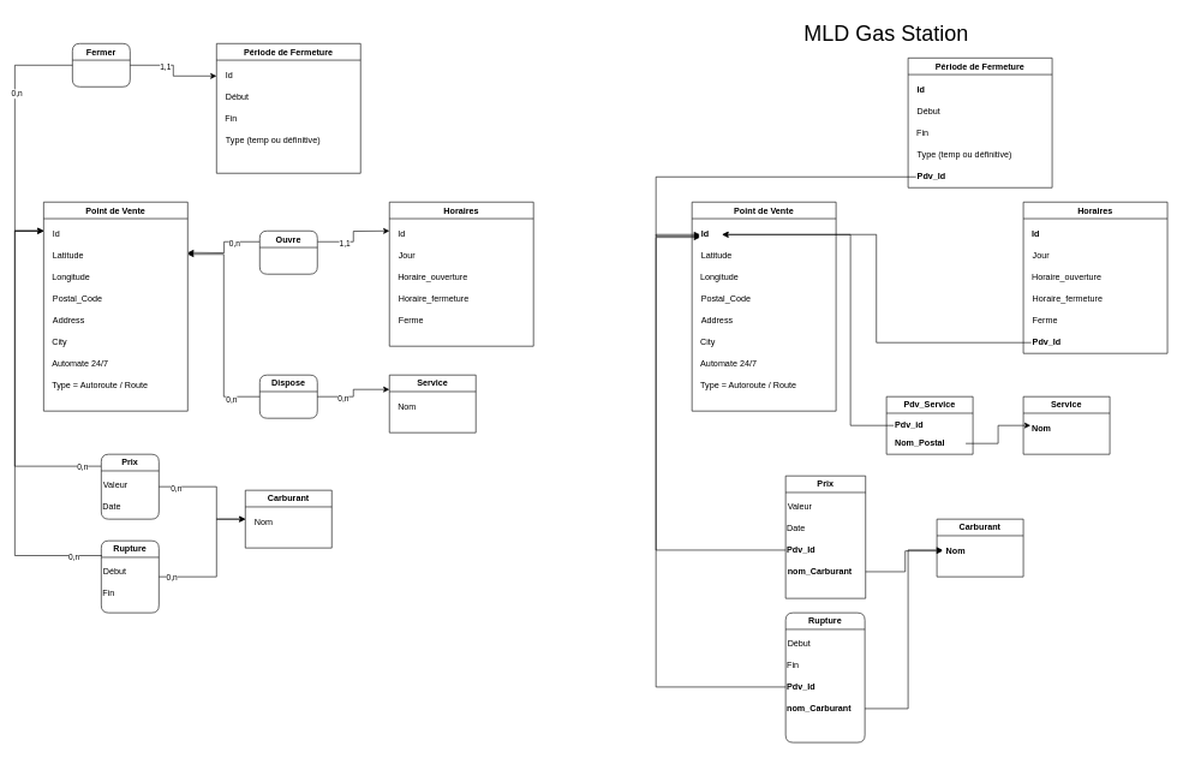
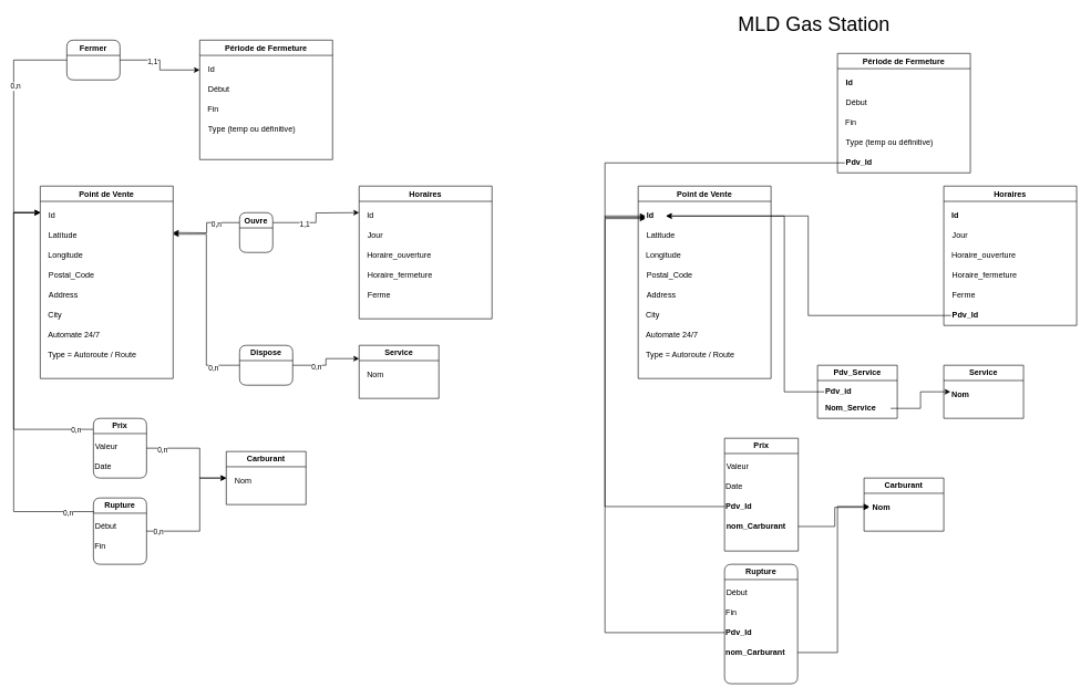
  <mxCell id="0" />
  <mxCell id="1" parent="0" />
  <mxCell id="2" value="Point de Vente" style="swimlane;whiteSpace=wrap;html=1;" vertex="1" parent="1"><mxGeometry x="60" y="280" width="200" height="290" as="geometry" /></mxCell>
  <mxCell id="3" value="&lt;div align=&quot;left&quot;&gt;Latitude&lt;/div&gt;" style="text;html=1;align=left;verticalAlign=middle;resizable=0;points=[];autosize=1;strokeColor=none;fillColor=none;" vertex="1" parent="2"><mxGeometry x="11" y="60" width="70" height="30" as="geometry" /></mxCell>
  <mxCell id="4" value="Longitude" style="text;html=1;align=left;verticalAlign=middle;resizable=0;points=[];autosize=1;strokeColor=none;fillColor=none;" vertex="1" parent="2"><mxGeometry x="10" y="90" width="80" height="30" as="geometry" /></mxCell>
  <mxCell id="5" value="Postal_Code" style="text;html=1;align=left;verticalAlign=middle;resizable=0;points=[];autosize=1;strokeColor=none;fillColor=none;" vertex="1" parent="2"><mxGeometry x="11" y="120" width="90" height="30" as="geometry" /></mxCell>
  <mxCell id="6" value="Address" style="text;html=1;align=left;verticalAlign=middle;resizable=0;points=[];autosize=1;strokeColor=none;fillColor=none;" vertex="1" parent="2"><mxGeometry x="11" y="150" width="70" height="30" as="geometry" /></mxCell>
  <mxCell id="7" value="City" style="text;html=1;align=left;verticalAlign=middle;resizable=0;points=[];autosize=1;strokeColor=none;fillColor=none;" vertex="1" parent="2"><mxGeometry x="10" y="180" width="40" height="30" as="geometry" /></mxCell>
  <mxCell id="8" value="Automate 24/7" style="text;html=1;align=left;verticalAlign=middle;resizable=0;points=[];autosize=1;strokeColor=none;fillColor=none;" vertex="1" parent="2"><mxGeometry x="10" y="210" width="100" height="30" as="geometry" /></mxCell>
  <mxCell id="9" value="&lt;div&gt;Type = Autoroute / Route&lt;/div&gt;" style="text;html=1;align=left;verticalAlign=middle;resizable=0;points=[];autosize=1;strokeColor=none;fillColor=none;" vertex="1" parent="2"><mxGeometry x="10" y="240" width="160" height="30" as="geometry" /></mxCell>
  <mxCell id="10" value="&lt;div align=&quot;left&quot;&gt;Id&lt;/div&gt;" style="text;html=1;align=left;verticalAlign=middle;resizable=0;points=[];autosize=1;strokeColor=none;fillColor=none;" vertex="1" parent="2"><mxGeometry x="11" y="30" width="30" height="30" as="geometry" /></mxCell>
  <mxCell id="11" value="Horaires" style="swimlane;whiteSpace=wrap;html=1;" vertex="1" parent="1"><mxGeometry x="540" y="280" width="200" height="200" as="geometry" /></mxCell>
  <mxCell id="12" value="Jour" style="text;html=1;align=left;verticalAlign=middle;resizable=0;points=[];autosize=1;strokeColor=none;fillColor=none;" vertex="1" parent="11"><mxGeometry x="11" y="60" width="50" height="30" as="geometry" /></mxCell>
  <mxCell id="13" value="Horaire_ouverture" style="text;html=1;align=left;verticalAlign=middle;resizable=0;points=[];autosize=1;strokeColor=none;fillColor=none;" vertex="1" parent="11"><mxGeometry x="10" y="90" width="120" height="30" as="geometry" /></mxCell>
  <mxCell id="14" value="Horaire_fermeture" style="text;html=1;align=left;verticalAlign=middle;resizable=0;points=[];autosize=1;strokeColor=none;fillColor=none;" vertex="1" parent="11"><mxGeometry x="11" y="120" width="120" height="30" as="geometry" /></mxCell>
  <mxCell id="15" value="Ferme" style="text;html=1;align=left;verticalAlign=middle;resizable=0;points=[];autosize=1;strokeColor=none;fillColor=none;" vertex="1" parent="11"><mxGeometry x="11" y="150" width="60" height="30" as="geometry" /></mxCell>
  <mxCell id="16" value="Id" style="text;html=1;align=left;verticalAlign=middle;resizable=0;points=[];autosize=1;strokeColor=none;fillColor=none;" vertex="1" parent="11"><mxGeometry x="10" y="30" width="30" height="30" as="geometry" /></mxCell>
  <mxCell id="17" value="Période de Fermeture" style="swimlane;whiteSpace=wrap;html=1;" vertex="1" parent="1"><mxGeometry x="300" y="60" width="200" height="180" as="geometry" /></mxCell>
  <mxCell id="18" value="Début" style="text;html=1;align=left;verticalAlign=middle;resizable=0;points=[];autosize=1;strokeColor=none;fillColor=none;" vertex="1" parent="17"><mxGeometry x="11" y="60" width="60" height="30" as="geometry" /></mxCell>
  <mxCell id="19" value="Fin" style="text;html=1;align=left;verticalAlign=middle;resizable=0;points=[];autosize=1;strokeColor=none;fillColor=none;" vertex="1" parent="17"><mxGeometry x="10" y="90" width="40" height="30" as="geometry" /></mxCell>
  <mxCell id="20" value="Type (temp ou définitive)" style="text;html=1;align=left;verticalAlign=middle;resizable=0;points=[];autosize=1;strokeColor=none;fillColor=none;" vertex="1" parent="17"><mxGeometry x="11" y="120" width="150" height="30" as="geometry" /></mxCell>
  <mxCell id="21" value="&lt;div align=&quot;left&quot;&gt;Id&lt;/div&gt;" style="text;html=1;align=left;verticalAlign=middle;resizable=0;points=[];autosize=1;strokeColor=none;fillColor=none;" vertex="1" parent="17"><mxGeometry x="11" y="30" width="30" height="30" as="geometry" /></mxCell>
  <mxCell id="22" style="edgeStyle=orthogonalEdgeStyle;rounded=0;orthogonalLoop=1;jettySize=auto;html=1;exitX=1;exitY=0.5;exitDx=0;exitDy=0;entryX=0;entryY=0.25;entryDx=0;entryDy=0;" edge="1" parent="1" source="26" target="17"><mxGeometry relative="1" as="geometry" /></mxCell>
  <mxCell id="23" value="1,1" style="edgeLabel;html=1;align=center;verticalAlign=middle;resizable=0;points=[];" vertex="1" connectable="0" parent="22"><mxGeometry x="-0.283" y="-2" relative="1" as="geometry"><mxPoint as="offset" /></mxGeometry></mxCell>
  <mxCell id="24" style="edgeStyle=orthogonalEdgeStyle;rounded=0;orthogonalLoop=1;jettySize=auto;html=1;exitX=0;exitY=0.5;exitDx=0;exitDy=0;" edge="1" parent="1" source="26"><mxGeometry relative="1" as="geometry"><mxPoint x="60" y="320" as="targetPoint" /><Array as="points"><mxPoint x="20" y="90" /><mxPoint x="20" y="320" /></Array></mxGeometry></mxCell>
  <mxCell id="25" value="0,n" style="edgeLabel;html=1;align=center;verticalAlign=middle;resizable=0;points=[];" vertex="1" connectable="0" parent="24"><mxGeometry x="-0.32" y="2" relative="1" as="geometry"><mxPoint as="offset" /></mxGeometry></mxCell>
  <mxCell id="26" value="Fermer" style="swimlane;whiteSpace=wrap;html=1;rounded=1;" vertex="1" parent="1"><mxGeometry x="100" y="60" width="80" height="60" as="geometry" /></mxCell>
  <mxCell id="27" value="Service" style="swimlane;whiteSpace=wrap;html=1;" vertex="1" parent="1"><mxGeometry x="540" y="520" width="120" height="80" as="geometry" /></mxCell>
  <mxCell id="28" value="Nom" style="text;html=1;align=left;verticalAlign=middle;resizable=0;points=[];autosize=1;strokeColor=none;fillColor=none;" vertex="1" parent="27"><mxGeometry x="10" y="30" width="50" height="30" as="geometry" /></mxCell>
  <mxCell id="29" style="edgeStyle=orthogonalEdgeStyle;rounded=0;orthogonalLoop=1;jettySize=auto;html=1;exitX=0;exitY=0.25;exitDx=0;exitDy=0;" edge="1" parent="1" source="33"><mxGeometry relative="1" as="geometry"><mxPoint x="260" y="350" as="targetPoint" /></mxGeometry></mxCell>
  <mxCell id="30" value="0,n" style="edgeLabel;html=1;align=center;verticalAlign=middle;resizable=0;points=[];" vertex="1" connectable="0" parent="29"><mxGeometry x="-0.37" y="1" relative="1" as="geometry"><mxPoint as="offset" /></mxGeometry></mxCell>
  <mxCell id="31" style="edgeStyle=orthogonalEdgeStyle;rounded=0;orthogonalLoop=1;jettySize=auto;html=1;exitX=1;exitY=0.25;exitDx=0;exitDy=0;" edge="1" parent="1" source="33"><mxGeometry relative="1" as="geometry"><mxPoint x="540" y="320" as="targetPoint" /></mxGeometry></mxCell>
  <mxCell id="32" value="1,1" style="edgeLabel;html=1;align=center;verticalAlign=middle;resizable=0;points=[];" vertex="1" connectable="0" parent="31"><mxGeometry x="-0.348" y="-1" relative="1" as="geometry"><mxPoint as="offset" /></mxGeometry></mxCell>
- <mxCell id="33" value="Ouvre" style="swimlane;whiteSpace=wrap;html=1;rounded=1;" vertex="1" parent="1"><mxGeometry x="360" y="320" width="80" height="60" as="geometry" /></mxCell>
+ <mxCell id="33" value="Ouvre" style="swimlane;whiteSpace=wrap;html=1;rounded=1;" vertex="1" parent="1"><mxGeometry x="360" y="320" width="50" height="60" as="geometry" /></mxCell>
  <mxCell id="34" style="edgeStyle=orthogonalEdgeStyle;rounded=0;orthogonalLoop=1;jettySize=auto;html=1;entryX=0;entryY=0.25;entryDx=0;entryDy=0;" edge="1" parent="1" source="38" target="27"><mxGeometry relative="1" as="geometry" /></mxCell>
  <mxCell id="35" value="0,n" style="edgeLabel;html=1;align=center;verticalAlign=middle;resizable=0;points=[];" vertex="1" connectable="0" parent="34"><mxGeometry x="-0.36" y="-2" relative="1" as="geometry"><mxPoint as="offset" /></mxGeometry></mxCell>
  <mxCell id="36" style="edgeStyle=orthogonalEdgeStyle;rounded=0;orthogonalLoop=1;jettySize=auto;html=1;exitX=0;exitY=0.5;exitDx=0;exitDy=0;entryX=1;entryY=0.25;entryDx=0;entryDy=0;" edge="1" parent="1" source="38" target="2"><mxGeometry relative="1" as="geometry" /></mxCell>
  <mxCell id="37" value="0,n" style="edgeLabel;html=1;align=center;verticalAlign=middle;resizable=0;points=[];" vertex="1" connectable="0" parent="36"><mxGeometry x="-0.734" y="3" relative="1" as="geometry"><mxPoint as="offset" /></mxGeometry></mxCell>
  <mxCell id="38" value="Dispose" style="swimlane;whiteSpace=wrap;html=1;rounded=1;" vertex="1" parent="1"><mxGeometry x="360" y="520" width="80" height="60" as="geometry" /></mxCell>
  <mxCell id="39" value="Carburant" style="swimlane;whiteSpace=wrap;html=1;" vertex="1" parent="1"><mxGeometry x="340" y="680" width="120" height="80" as="geometry" /></mxCell>
  <mxCell id="40" value="Nom" style="text;html=1;align=left;verticalAlign=middle;resizable=0;points=[];autosize=1;strokeColor=none;fillColor=none;" vertex="1" parent="39"><mxGeometry x="11" y="30" width="50" height="30" as="geometry" /></mxCell>
  <mxCell id="41" style="edgeStyle=orthogonalEdgeStyle;rounded=0;orthogonalLoop=1;jettySize=auto;html=1;entryX=0;entryY=0.5;entryDx=0;entryDy=0;" edge="1" parent="1" source="43" target="39"><mxGeometry relative="1" as="geometry"><Array as="points"><mxPoint x="300" y="675" /><mxPoint x="300" y="720" /></Array></mxGeometry></mxCell>
  <mxCell id="42" value="0,n" style="edgeLabel;html=1;align=center;verticalAlign=middle;resizable=0;points=[];" vertex="1" connectable="0" parent="41"><mxGeometry x="-0.726" y="-2" relative="1" as="geometry"><mxPoint as="offset" /></mxGeometry></mxCell>
  <mxCell id="43" value="Prix" style="swimlane;whiteSpace=wrap;html=1;rounded=1;startSize=23;" vertex="1" parent="1"><mxGeometry x="140" y="630" width="80" height="90" as="geometry" /></mxCell>
  <mxCell id="44" value="Date" style="text;html=1;align=left;verticalAlign=middle;resizable=0;points=[];autosize=1;strokeColor=none;fillColor=none;" vertex="1" parent="43"><mxGeometry y="58" width="50" height="30" as="geometry" /></mxCell>
  <mxCell id="45" value="Valeur" style="text;html=1;align=left;verticalAlign=middle;resizable=0;points=[];autosize=1;strokeColor=none;fillColor=none;" vertex="1" parent="43"><mxGeometry x="1" y="28" width="60" height="30" as="geometry" /></mxCell>
  <mxCell id="46" style="edgeStyle=orthogonalEdgeStyle;rounded=0;orthogonalLoop=1;jettySize=auto;html=1;" edge="1" parent="1" source="48"><mxGeometry relative="1" as="geometry"><mxPoint x="340" y="720" as="targetPoint" /><Array as="points"><mxPoint x="300" y="800" /><mxPoint x="300" y="720" /></Array></mxGeometry></mxCell>
  <mxCell id="47" value="0,n" style="edgeLabel;html=1;align=center;verticalAlign=middle;resizable=0;points=[];" vertex="1" connectable="0" parent="46"><mxGeometry x="-0.827" relative="1" as="geometry"><mxPoint as="offset" /></mxGeometry></mxCell>
  <mxCell id="48" value="Rupture" style="swimlane;whiteSpace=wrap;html=1;rounded=1;" vertex="1" parent="1"><mxGeometry x="140" y="750" width="80" height="100" as="geometry" /></mxCell>
  <mxCell id="49" value="Fin" style="text;html=1;align=left;verticalAlign=middle;resizable=0;points=[];autosize=1;strokeColor=none;fillColor=none;" vertex="1" parent="48"><mxGeometry y="58" width="40" height="30" as="geometry" /></mxCell>
  <mxCell id="50" value="Début" style="text;html=1;align=left;verticalAlign=middle;resizable=0;points=[];autosize=1;strokeColor=none;fillColor=none;" vertex="1" parent="48"><mxGeometry x="1" y="28" width="60" height="30" as="geometry" /></mxCell>
  <mxCell id="51" style="edgeStyle=orthogonalEdgeStyle;rounded=0;orthogonalLoop=1;jettySize=auto;html=1;exitX=0.01;exitY=0.206;exitDx=0;exitDy=0;exitPerimeter=0;" edge="1" parent="1" source="48"><mxGeometry relative="1" as="geometry"><mxPoint x="60" y="320" as="targetPoint" /><mxPoint x="130" y="800" as="sourcePoint" /><Array as="points"><mxPoint x="20" y="771" /><mxPoint x="20" y="320" /></Array></mxGeometry></mxCell>
  <mxCell id="52" value="0,n" style="edgeLabel;html=1;align=center;verticalAlign=middle;resizable=0;points=[];" vertex="1" connectable="0" parent="51"><mxGeometry x="-0.872" y="2" relative="1" as="geometry"><mxPoint as="offset" /></mxGeometry></mxCell>
  <mxCell id="53" style="edgeStyle=orthogonalEdgeStyle;rounded=0;orthogonalLoop=1;jettySize=auto;html=1;exitX=-0.005;exitY=0.184;exitDx=0;exitDy=0;exitPerimeter=0;" edge="1" parent="1" source="43"><mxGeometry relative="1" as="geometry"><mxPoint x="60" y="320" as="targetPoint" /><Array as="points"><mxPoint x="20" y="647" /><mxPoint x="20" y="320" /></Array></mxGeometry></mxCell>
  <mxCell id="54" value="0,n" style="edgeLabel;html=1;align=center;verticalAlign=middle;resizable=0;points=[];" vertex="1" connectable="0" parent="53"><mxGeometry x="-0.895" y="1" relative="1" as="geometry"><mxPoint as="offset" /></mxGeometry></mxCell>
  <mxCell id="55" value="Point de Vente" style="swimlane;whiteSpace=wrap;html=1;" vertex="1" parent="1"><mxGeometry x="960" y="280" width="200" height="290" as="geometry" /></mxCell>
  <mxCell id="56" value="&lt;div align=&quot;left&quot;&gt;Latitude&lt;/div&gt;" style="text;html=1;align=left;verticalAlign=middle;resizable=0;points=[];autosize=1;strokeColor=none;fillColor=none;" vertex="1" parent="55"><mxGeometry x="11" y="60" width="70" height="30" as="geometry" /></mxCell>
  <mxCell id="57" value="Longitude" style="text;html=1;align=left;verticalAlign=middle;resizable=0;points=[];autosize=1;strokeColor=none;fillColor=none;" vertex="1" parent="55"><mxGeometry x="10" y="90" width="80" height="30" as="geometry" /></mxCell>
  <mxCell id="58" value="Postal_Code" style="text;html=1;align=left;verticalAlign=middle;resizable=0;points=[];autosize=1;strokeColor=none;fillColor=none;" vertex="1" parent="55"><mxGeometry x="11" y="120" width="90" height="30" as="geometry" /></mxCell>
  <mxCell id="59" value="Address" style="text;html=1;align=left;verticalAlign=middle;resizable=0;points=[];autosize=1;strokeColor=none;fillColor=none;" vertex="1" parent="55"><mxGeometry x="11" y="150" width="70" height="30" as="geometry" /></mxCell>
  <mxCell id="60" value="City" style="text;html=1;align=left;verticalAlign=middle;resizable=0;points=[];autosize=1;strokeColor=none;fillColor=none;" vertex="1" parent="55"><mxGeometry x="10" y="180" width="40" height="30" as="geometry" /></mxCell>
  <mxCell id="61" value="Automate 24/7" style="text;html=1;align=left;verticalAlign=middle;resizable=0;points=[];autosize=1;strokeColor=none;fillColor=none;" vertex="1" parent="55"><mxGeometry x="10" y="210" width="100" height="30" as="geometry" /></mxCell>
  <mxCell id="62" value="&lt;div&gt;Type = Autoroute / Route&lt;/div&gt;" style="text;html=1;align=left;verticalAlign=middle;resizable=0;points=[];autosize=1;strokeColor=none;fillColor=none;" vertex="1" parent="55"><mxGeometry x="10" y="240" width="160" height="30" as="geometry" /></mxCell>
  <mxCell id="63" value="&lt;div align=&quot;left&quot;&gt;&lt;b&gt;Id&lt;/b&gt;&lt;/div&gt;" style="text;html=1;align=left;verticalAlign=middle;resizable=0;points=[];autosize=1;strokeColor=none;fillColor=none;" vertex="1" parent="55"><mxGeometry x="11" y="30" width="30" height="30" as="geometry" /></mxCell>
- <mxCell id="64" value="&lt;font style=&quot;font-size: 30px;&quot;&gt;MLD Gas Station&lt;/font&gt;" style="text;html=1;strokeColor=none;fillColor=none;align=center;verticalAlign=middle;whiteSpace=wrap;rounded=0;" vertex="1" parent="1"><mxGeometry x="1105" y="30" width="250" height="30" as="geometry" /></mxCell>
+ <mxCell id="64" value="&lt;font style=&quot;font-size: 30px;&quot;&gt;MLD Gas Station&lt;/font&gt;" style="text;html=1;strokeColor=none;fillColor=none;align=center;verticalAlign=middle;whiteSpace=wrap;rounded=0;" vertex="1" parent="1"><mxGeometry x="1100" y="20" width="250" height="30" as="geometry" /></mxCell>
  <mxCell id="65" value="Période de Fermeture" style="swimlane;whiteSpace=wrap;html=1;" vertex="1" parent="1"><mxGeometry x="1260" y="80" width="200" height="180" as="geometry" /></mxCell>
  <mxCell id="66" value="Début" style="text;html=1;align=left;verticalAlign=middle;resizable=0;points=[];autosize=1;strokeColor=none;fillColor=none;" vertex="1" parent="65"><mxGeometry x="11" y="60" width="60" height="30" as="geometry" /></mxCell>
  <mxCell id="67" value="Fin" style="text;html=1;align=left;verticalAlign=middle;resizable=0;points=[];autosize=1;strokeColor=none;fillColor=none;" vertex="1" parent="65"><mxGeometry x="10" y="90" width="40" height="30" as="geometry" /></mxCell>
  <mxCell id="68" value="Type (temp ou définitive)" style="text;html=1;align=left;verticalAlign=middle;resizable=0;points=[];autosize=1;strokeColor=none;fillColor=none;" vertex="1" parent="65"><mxGeometry x="11" y="120" width="150" height="30" as="geometry" /></mxCell>
  <mxCell id="69" value="&lt;div align=&quot;left&quot;&gt;&lt;b&gt;Id&lt;/b&gt;&lt;/div&gt;" style="text;html=1;align=left;verticalAlign=middle;resizable=0;points=[];autosize=1;strokeColor=none;fillColor=none;" vertex="1" parent="65"><mxGeometry x="11" y="30" width="30" height="30" as="geometry" /></mxCell>
  <mxCell id="70" value="&lt;b&gt;Pdv_Id&lt;/b&gt;" style="text;html=1;align=left;verticalAlign=middle;resizable=0;points=[];autosize=1;strokeColor=none;fillColor=none;" vertex="1" parent="65"><mxGeometry x="11" y="150" width="60" height="30" as="geometry" /></mxCell>
  <mxCell id="71" style="edgeStyle=orthogonalEdgeStyle;rounded=0;orthogonalLoop=1;jettySize=auto;html=1;" edge="1" parent="1" source="70" target="63"><mxGeometry relative="1" as="geometry"><Array as="points"><mxPoint x="910" y="245" /><mxPoint x="910" y="327" /></Array></mxGeometry></mxCell>
  <mxCell id="72" value="Horaires" style="swimlane;whiteSpace=wrap;html=1;" vertex="1" parent="1"><mxGeometry x="1420" y="280" width="200" height="210" as="geometry" /></mxCell>
  <mxCell id="73" value="Jour" style="text;html=1;align=left;verticalAlign=middle;resizable=0;points=[];autosize=1;strokeColor=none;fillColor=none;" vertex="1" parent="72"><mxGeometry x="11" y="60" width="50" height="30" as="geometry" /></mxCell>
  <mxCell id="74" value="Horaire_ouverture" style="text;html=1;align=left;verticalAlign=middle;resizable=0;points=[];autosize=1;strokeColor=none;fillColor=none;" vertex="1" parent="72"><mxGeometry x="10" y="90" width="120" height="30" as="geometry" /></mxCell>
  <mxCell id="75" value="Horaire_fermeture" style="text;html=1;align=left;verticalAlign=middle;resizable=0;points=[];autosize=1;strokeColor=none;fillColor=none;" vertex="1" parent="72"><mxGeometry x="11" y="120" width="120" height="30" as="geometry" /></mxCell>
  <mxCell id="76" value="Ferme" style="text;html=1;align=left;verticalAlign=middle;resizable=0;points=[];autosize=1;strokeColor=none;fillColor=none;" vertex="1" parent="72"><mxGeometry x="11" y="150" width="60" height="30" as="geometry" /></mxCell>
  <mxCell id="77" value="&lt;b&gt;Id&lt;/b&gt;" style="text;html=1;align=left;verticalAlign=middle;resizable=0;points=[];autosize=1;strokeColor=none;fillColor=none;" vertex="1" parent="72"><mxGeometry x="10" y="30" width="30" height="30" as="geometry" /></mxCell>
  <mxCell id="78" value="&lt;b&gt;Pdv_Id&lt;/b&gt;" style="text;html=1;align=left;verticalAlign=middle;resizable=0;points=[];autosize=1;strokeColor=none;fillColor=none;" vertex="1" parent="72"><mxGeometry x="11" y="180" width="60" height="30" as="geometry" /></mxCell>
  <mxCell id="79" style="edgeStyle=orthogonalEdgeStyle;rounded=0;orthogonalLoop=1;jettySize=auto;html=1;entryX=1.023;entryY=0.501;entryDx=0;entryDy=0;entryPerimeter=0;" edge="1" parent="1" source="78" target="63"><mxGeometry relative="1" as="geometry" /></mxCell>
  <mxCell id="80" value="Service" style="swimlane;whiteSpace=wrap;html=1;" vertex="1" parent="1"><mxGeometry x="1420" y="550" width="120" height="80" as="geometry" /></mxCell>
  <mxCell id="81" value="&lt;b&gt;Nom&lt;/b&gt;" style="text;html=1;align=left;verticalAlign=middle;resizable=0;points=[];autosize=1;strokeColor=none;fillColor=none;" vertex="1" parent="80"><mxGeometry x="10" y="30" width="50" height="30" as="geometry" /></mxCell>
  <mxCell id="82" value="Pdv_Service" style="swimlane;whiteSpace=wrap;html=1;" vertex="1" parent="1"><mxGeometry x="1230" y="550" width="120" height="80" as="geometry" /></mxCell>
  <mxCell id="83" value="&lt;b&gt;Pdv_id&lt;/b&gt;" style="text;html=1;align=left;verticalAlign=middle;resizable=0;points=[];autosize=1;strokeColor=none;fillColor=none;" vertex="1" parent="82"><mxGeometry x="10" y="25" width="60" height="30" as="geometry" /></mxCell>
- <mxCell id="84" value="&lt;b&gt;Nom_Postal&lt;/b&gt;" style="text;html=1;align=left;verticalAlign=middle;resizable=0;points=[];autosize=1;strokeColor=none;fillColor=none;" vertex="1" parent="82"><mxGeometry x="10" y="50" width="100" height="30" as="geometry" /></mxCell>
+ <mxCell id="84" value="&lt;b&gt;Nom_Service&lt;/b&gt;" style="text;html=1;align=left;verticalAlign=middle;resizable=0;points=[];autosize=1;strokeColor=none;fillColor=none;" vertex="1" parent="82"><mxGeometry x="10" y="50" width="100" height="30" as="geometry" /></mxCell>
  <mxCell id="85" style="edgeStyle=orthogonalEdgeStyle;rounded=0;orthogonalLoop=1;jettySize=auto;html=1;entryX=0;entryY=0.333;entryDx=0;entryDy=0;entryPerimeter=0;" edge="1" parent="1" source="84" target="81"><mxGeometry relative="1" as="geometry" /></mxCell>
  <mxCell id="86" style="edgeStyle=orthogonalEdgeStyle;rounded=0;orthogonalLoop=1;jettySize=auto;html=1;entryX=1.051;entryY=0.504;entryDx=0;entryDy=0;entryPerimeter=0;" edge="1" parent="1" source="83" target="63"><mxGeometry relative="1" as="geometry"><Array as="points"><mxPoint x="1180" y="590" /><mxPoint x="1180" y="325" /></Array></mxGeometry></mxCell>
  <mxCell id="87" value="Carburant" style="swimlane;whiteSpace=wrap;html=1;" vertex="1" parent="1"><mxGeometry x="1300" y="720" width="120" height="80" as="geometry" /></mxCell>
  <mxCell id="88" value="&lt;b&gt;Nom&lt;/b&gt;" style="text;html=1;align=left;verticalAlign=middle;resizable=0;points=[];autosize=1;strokeColor=none;fillColor=none;" vertex="1" parent="87"><mxGeometry x="11" y="30" width="50" height="30" as="geometry" /></mxCell>
  <mxCell id="89" value="Prix" style="swimlane;whiteSpace=wrap;html=1;rounded=0;startSize=23;" vertex="1" parent="1"><mxGeometry x="1090" y="660" width="111" height="170" as="geometry" /></mxCell>
  <mxCell id="90" value="Date" style="text;html=1;align=left;verticalAlign=middle;resizable=0;points=[];autosize=1;strokeColor=none;fillColor=none;" vertex="1" parent="89"><mxGeometry y="58" width="50" height="30" as="geometry" /></mxCell>
  <mxCell id="91" value="Valeur" style="text;html=1;align=left;verticalAlign=middle;resizable=0;points=[];autosize=1;strokeColor=none;fillColor=none;" vertex="1" parent="89"><mxGeometry x="1" y="28" width="60" height="30" as="geometry" /></mxCell>
  <mxCell id="92" value="&lt;b&gt;Pdv_Id&lt;/b&gt;" style="text;html=1;align=left;verticalAlign=middle;resizable=0;points=[];autosize=1;strokeColor=none;fillColor=none;" vertex="1" parent="89"><mxGeometry y="88" width="60" height="30" as="geometry" /></mxCell>
  <mxCell id="93" value="&lt;b&gt;nom_Carburant&lt;/b&gt;" style="text;html=1;align=left;verticalAlign=middle;resizable=0;points=[];autosize=1;strokeColor=none;fillColor=none;" vertex="1" parent="89"><mxGeometry x="1" y="118" width="110" height="30" as="geometry" /></mxCell>
  <mxCell id="94" style="edgeStyle=orthogonalEdgeStyle;rounded=0;orthogonalLoop=1;jettySize=auto;html=1;" edge="1" parent="1" source="92" target="63"><mxGeometry relative="1" as="geometry"><Array as="points"><mxPoint x="910" y="763" /><mxPoint x="910" y="325" /></Array></mxGeometry></mxCell>
  <mxCell id="95" style="edgeStyle=orthogonalEdgeStyle;rounded=0;orthogonalLoop=1;jettySize=auto;html=1;entryX=-0.063;entryY=0.474;entryDx=0;entryDy=0;entryPerimeter=0;" edge="1" parent="1" source="93" target="88"><mxGeometry relative="1" as="geometry" /></mxCell>
  <mxCell id="96" value="Rupture" style="swimlane;whiteSpace=wrap;html=1;rounded=1;" vertex="1" parent="1"><mxGeometry x="1090" y="850" width="110" height="180" as="geometry" /></mxCell>
  <mxCell id="97" value="Fin" style="text;html=1;align=left;verticalAlign=middle;resizable=0;points=[];autosize=1;strokeColor=none;fillColor=none;" vertex="1" parent="96"><mxGeometry y="58" width="40" height="30" as="geometry" /></mxCell>
  <mxCell id="98" value="Début" style="text;html=1;align=left;verticalAlign=middle;resizable=0;points=[];autosize=1;strokeColor=none;fillColor=none;" vertex="1" parent="96"><mxGeometry x="1" y="28" width="60" height="30" as="geometry" /></mxCell>
  <mxCell id="99" value="&lt;b&gt;Pdv_Id&lt;/b&gt;" style="text;html=1;align=left;verticalAlign=middle;resizable=0;points=[];autosize=1;strokeColor=none;fillColor=none;" vertex="1" parent="96"><mxGeometry y="88" width="60" height="30" as="geometry" /></mxCell>
  <mxCell id="100" value="&lt;b&gt;nom_Carburant&lt;/b&gt;" style="text;html=1;align=left;verticalAlign=middle;resizable=0;points=[];autosize=1;strokeColor=none;fillColor=none;" vertex="1" parent="96"><mxGeometry y="118" width="110" height="30" as="geometry" /></mxCell>
  <mxCell id="101" style="edgeStyle=orthogonalEdgeStyle;rounded=0;orthogonalLoop=1;jettySize=auto;html=1;entryX=-0.063;entryY=0.428;entryDx=0;entryDy=0;entryPerimeter=0;" edge="1" parent="1" source="100" target="88"><mxGeometry relative="1" as="geometry"><Array as="points"><mxPoint x="1260" y="983" /><mxPoint x="1260" y="763" /></Array></mxGeometry></mxCell>
  <mxCell id="102" style="edgeStyle=orthogonalEdgeStyle;rounded=0;orthogonalLoop=1;jettySize=auto;html=1;" edge="1" parent="1" source="99" target="63"><mxGeometry relative="1" as="geometry"><mxPoint x="960" y="328.462" as="targetPoint" /><Array as="points"><mxPoint x="910" y="953" /><mxPoint x="910" y="329" /></Array></mxGeometry></mxCell>
